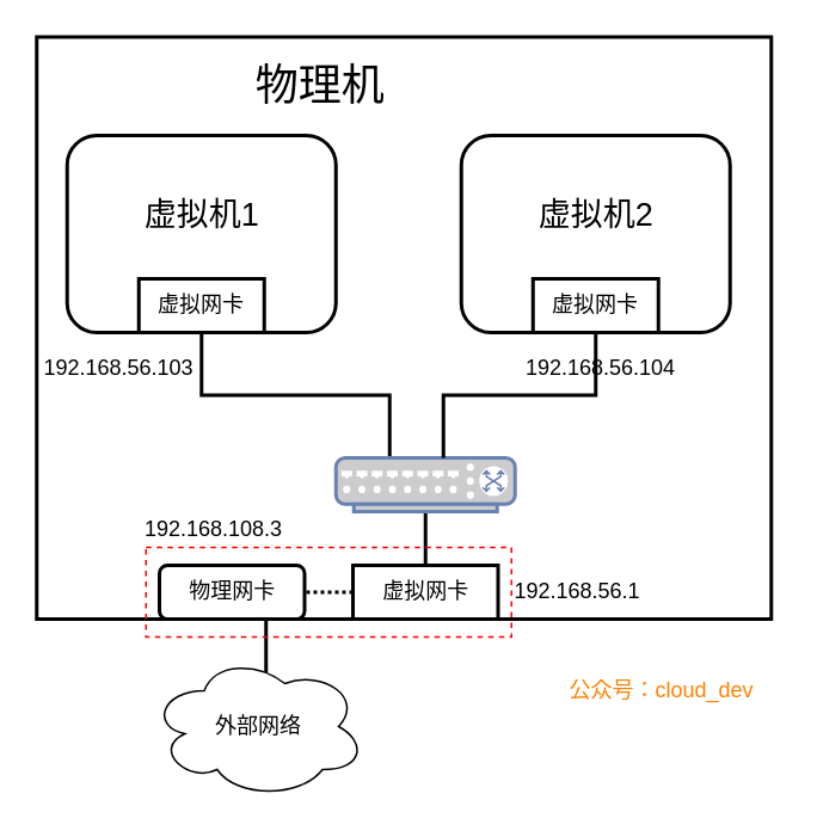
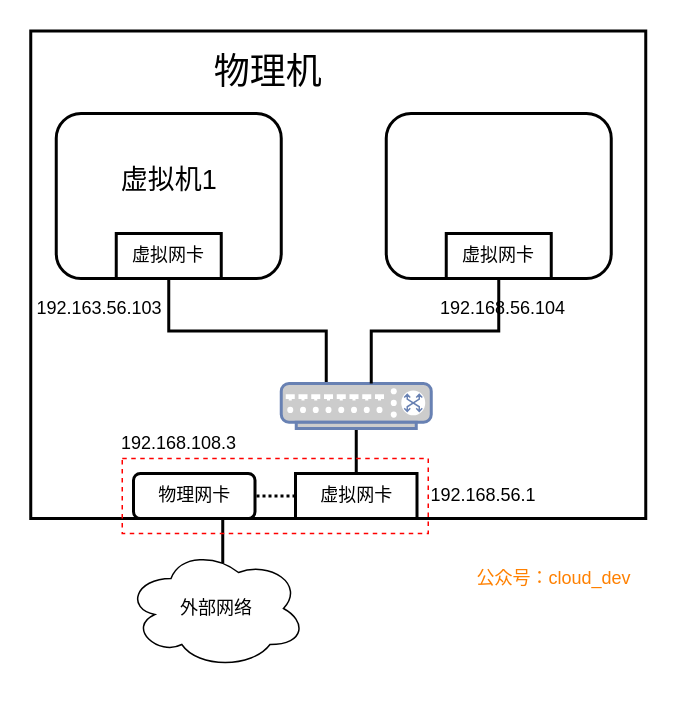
  <mxCell id="0" />
  <mxCell id="1" parent="0" />
  <mxCell id="2" value="" style="rounded=0;whiteSpace=wrap;html=1;strokeWidth=2;" vertex="1" parent="1"><mxGeometry x="20" y="20" width="410" height="325" as="geometry" /></mxCell>
  <mxCell id="3" style="edgeStyle=orthogonalEdgeStyle;rounded=0;orthogonalLoop=1;jettySize=auto;html=1;exitX=0.5;exitY=1;exitDx=0;exitDy=0;strokeWidth=2;endArrow=none;endFill=0;" edge="1" parent="1" source="4" target="7"><mxGeometry relative="1" as="geometry"><Array as="points"><mxPoint x="112" y="220" /><mxPoint x="217" y="220" /></Array></mxGeometry></mxCell>
  <mxCell id="4" value="" style="rounded=1;whiteSpace=wrap;html=1;strokeWidth=2;" vertex="1" parent="1"><mxGeometry x="37" y="75" width="150" height="110" as="geometry" /></mxCell>
  <mxCell id="5" value="" style="edgeStyle=orthogonalEdgeStyle;rounded=0;orthogonalLoop=1;jettySize=auto;html=1;strokeWidth=2;entryX=1;entryY=0.5;entryDx=0;entryDy=0;endArrow=none;endFill=0;exitX=0;exitY=0.5;exitDx=0;exitDy=0;dashed=1;dashPattern=1 1;" edge="1" parent="1" source="22" target="16"><mxGeometry relative="1" as="geometry"><mxPoint x="237" y="365" as="targetPoint" /></mxGeometry></mxCell>
  <mxCell id="6" style="edgeStyle=orthogonalEdgeStyle;rounded=0;orthogonalLoop=1;jettySize=auto;html=1;exitX=0.5;exitY=1;exitDx=0;exitDy=0;exitPerimeter=0;endArrow=none;endFill=0;strokeWidth=2;" edge="1" parent="1" source="7" target="22"><mxGeometry relative="1" as="geometry" /></mxCell>
  <mxCell id="7" value="" style="fontColor=#0066CC;verticalAlign=top;verticalLabelPosition=bottom;labelPosition=center;align=center;html=1;outlineConnect=0;fillColor=#CCCCCC;strokeColor=#6881B3;gradientColor=none;gradientDirection=north;strokeWidth=2;shape=mxgraph.networks.switch;" vertex="1" parent="1"><mxGeometry x="187" y="255" width="100" height="30" as="geometry" /></mxCell>
  <mxCell id="8" value="虚拟网卡" style="rounded=0;whiteSpace=wrap;html=1;strokeWidth=2;" vertex="1" parent="1"><mxGeometry x="77" y="155" width="70" height="30" as="geometry" /></mxCell>
  <mxCell id="9" value="&lt;font style=&quot;font-size: 18px&quot;&gt;虚拟机1&lt;/font&gt;" style="text;html=1;strokeColor=none;fillColor=none;align=center;verticalAlign=middle;whiteSpace=wrap;rounded=0;" vertex="1" parent="1"><mxGeometry x="75.5" y="110" width="73" height="20" as="geometry" /></mxCell>
  <mxCell id="10" value="" style="rounded=1;whiteSpace=wrap;html=1;strokeWidth=2;" vertex="1" parent="1"><mxGeometry x="257" y="75" width="150" height="110" as="geometry" /></mxCell>
  <mxCell id="11" style="edgeStyle=orthogonalEdgeStyle;rounded=0;orthogonalLoop=1;jettySize=auto;html=1;exitX=0.5;exitY=1;exitDx=0;exitDy=0;strokeWidth=2;endArrow=none;endFill=0;" edge="1" parent="1" source="12" target="7"><mxGeometry relative="1" as="geometry"><Array as="points"><mxPoint x="332" y="220" /><mxPoint x="247" y="220" /></Array></mxGeometry></mxCell>
  <mxCell id="12" value="虚拟网卡" style="rounded=0;whiteSpace=wrap;html=1;strokeWidth=2;" vertex="1" parent="1"><mxGeometry x="297" y="155" width="70" height="30" as="geometry" /></mxCell>
- <mxCell id="13" value="&lt;font style=&quot;font-size: 18px&quot;&gt;虚拟机2&lt;/font&gt;" style="text;html=1;strokeColor=none;fillColor=none;align=center;verticalAlign=middle;whiteSpace=wrap;rounded=0;" vertex="1" parent="1"><mxGeometry x="295.5" y="110" width="73" height="20" as="geometry" /></mxCell>
  <mxCell id="14" value="&lt;font style=&quot;font-size: 24px&quot;&gt;物理机&lt;/font&gt;" style="text;html=1;strokeColor=none;fillColor=none;align=center;verticalAlign=middle;whiteSpace=wrap;rounded=0;" vertex="1" parent="1"><mxGeometry x="135.5" y="38" width="85" height="20" as="geometry" /></mxCell>
  <mxCell id="15" style="edgeStyle=orthogonalEdgeStyle;rounded=0;orthogonalLoop=1;jettySize=auto;html=1;exitX=0.5;exitY=1;exitDx=0;exitDy=0;endArrow=none;endFill=0;strokeWidth=2;" edge="1" parent="1" source="16"><mxGeometry relative="1" as="geometry"><mxPoint x="148" y="375" as="targetPoint" /><Array as="points" /></mxGeometry></mxCell>
  <mxCell id="16" value="物理网卡" style="whiteSpace=wrap;html=1;strokeWidth=2;rounded=1;" vertex="1" parent="1"><mxGeometry x="88.5" y="315" width="81" height="30" as="geometry" /></mxCell>
  <mxCell id="17" value="外部网络" style="ellipse;shape=cloud;whiteSpace=wrap;html=1;" vertex="1" parent="1"><mxGeometry x="83.5" y="365" width="120" height="80" as="geometry" /></mxCell>
  <mxCell id="18" value="&lt;font color=&quot;#ff8000&quot;&gt;公众号：cloud_dev&lt;/font&gt;" style="text;html=1;strokeColor=none;fillColor=none;align=center;verticalAlign=middle;whiteSpace=wrap;rounded=0;" vertex="1" parent="1"><mxGeometry x="303.5" y="375" width="130" height="20" as="geometry" /></mxCell>
- <mxCell id="19" value="192.168.56.103" style="text;html=1;strokeColor=none;fillColor=none;align=center;verticalAlign=middle;whiteSpace=wrap;rounded=0;" vertex="1" parent="1"><mxGeometry x="46" y="195" width="40" height="20" as="geometry" /></mxCell>
+ <mxCell id="19" value="192.163.56.103" style="text;html=1;strokeColor=none;fillColor=none;align=center;verticalAlign=middle;whiteSpace=wrap;rounded=0;" vertex="1" parent="1"><mxGeometry x="46" y="195" width="40" height="20" as="geometry" /></mxCell>
  <mxCell id="20" value="192.168.56.104" style="text;html=1;strokeColor=none;fillColor=none;align=center;verticalAlign=middle;whiteSpace=wrap;rounded=0;" vertex="1" parent="1"><mxGeometry x="315" y="195" width="40" height="20" as="geometry" /></mxCell>
  <mxCell id="21" value="192.168.108.3" style="text;html=1;strokeColor=none;fillColor=none;align=center;verticalAlign=middle;whiteSpace=wrap;rounded=0;" vertex="1" parent="1"><mxGeometry x="99" y="285" width="40" height="20" as="geometry" /></mxCell>
  <mxCell id="22" value="虚拟网卡" style="rounded=0;whiteSpace=wrap;html=1;strokeWidth=2;" vertex="1" parent="1"><mxGeometry x="196.5" y="315" width="81" height="30" as="geometry" /></mxCell>
  <mxCell id="23" value="192.168.56.1" style="text;html=1;strokeColor=none;fillColor=none;align=center;verticalAlign=middle;whiteSpace=wrap;rounded=0;" vertex="1" parent="1"><mxGeometry x="301.5" y="320" width="40" height="20" as="geometry" /></mxCell>
  <mxCell id="24" value="" style="rounded=0;whiteSpace=wrap;html=1;dashed=1;strokeColor=#FF0000;fillColor=none;" vertex="1" parent="1"><mxGeometry x="81" y="305" width="204" height="50" as="geometry" /></mxCell>
